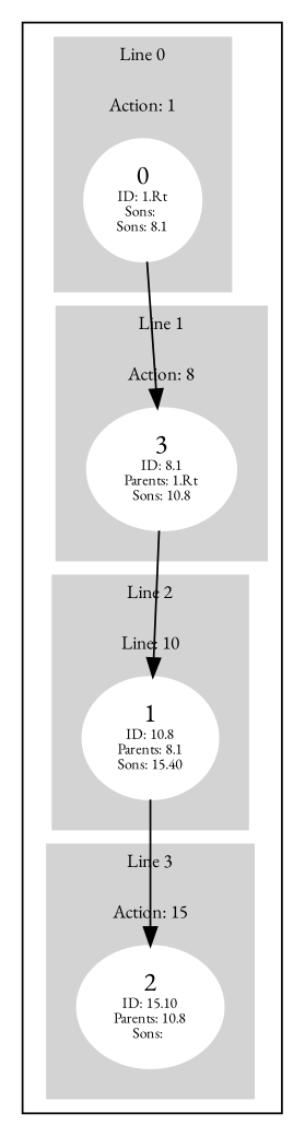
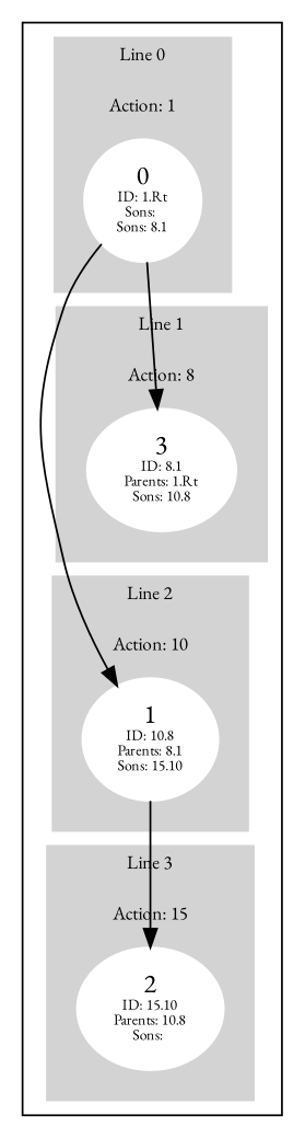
  digraph {
    fontname="EB Garamond"
    node [color=white fontname="EB Garamond" style=filled]
    edge [fontname="EB Garamond"]
    n1 [label=<0<BR /><FONT POINT-SIZE="8">ID: 1.Rt</FONT><BR /><FONT POINT-SIZE="8">Sons: </FONT><BR /><FONT POINT-SIZE="8">Sons: 8.1</FONT>>]
-   n2 [label=<1<BR /><FONT POINT-SIZE="8">ID: 10.8</FONT><BR /><FONT POINT-SIZE="8">Parents: 8.1</FONT><BR /><FONT POINT-SIZE="8">Sons: 15.40</FONT>>]
+   n2 [label=<1<BR /><FONT POINT-SIZE="8">ID: 10.8</FONT><BR /><FONT POINT-SIZE="8">Parents: 8.1</FONT><BR /><FONT POINT-SIZE="8">Sons: 15.10</FONT>>]
    n3 [label=<2<BR /><FONT POINT-SIZE="8">ID: 15.10</FONT><BR /><FONT POINT-SIZE="8">Parents: 10.8</FONT><BR /><FONT POINT-SIZE="8">Sons: </FONT>>]
    n4 [label=<3<BR /><FONT POINT-SIZE="8">ID: 8.1</FONT><BR /><FONT POINT-SIZE="8">Parents: 1.Rt</FONT><BR /><FONT POINT-SIZE="8">Sons: 10.8</FONT>>]
    subgraph cluster_1 {
      subgraph cluster_2 {
        color=lightgrey
        fontsize=10
        label="Line 0"
        style=filled
        subgraph cluster_3 {
          color=lightgrey
          fontsize=10
          label="Action: 1"
          style=filled
          n1
        }
      }
      subgraph cluster_4 {
        color=lightgrey
        fontsize=10
        label="Line 2"
        style=filled
        subgraph cluster_5 {
          color=lightgrey
          fontsize=10
-         label="Line: 10"
+         label="Action: 10"
          style=filled
          n2
        }
      }
      subgraph cluster_6 {
        color=lightgrey
        fontsize=10
        label="Line 3"
        style=filled
        subgraph cluster_7 {
          color=lightgrey
          fontsize=10
          label="Action: 15"
          style=filled
          n3
        }
      }
      subgraph cluster_8 {
        color=lightgrey
        fontsize=10
        label="Line 1"
        style=filled
        subgraph cluster_9 {
          color=lightgrey
          fontsize=10
          label="Action: 8"
          style=filled
          n4
        }
      }
    }
    n1 -> n4
    n2 -> n3
-   n4 -> n2
+   n1 -> n2
  }
